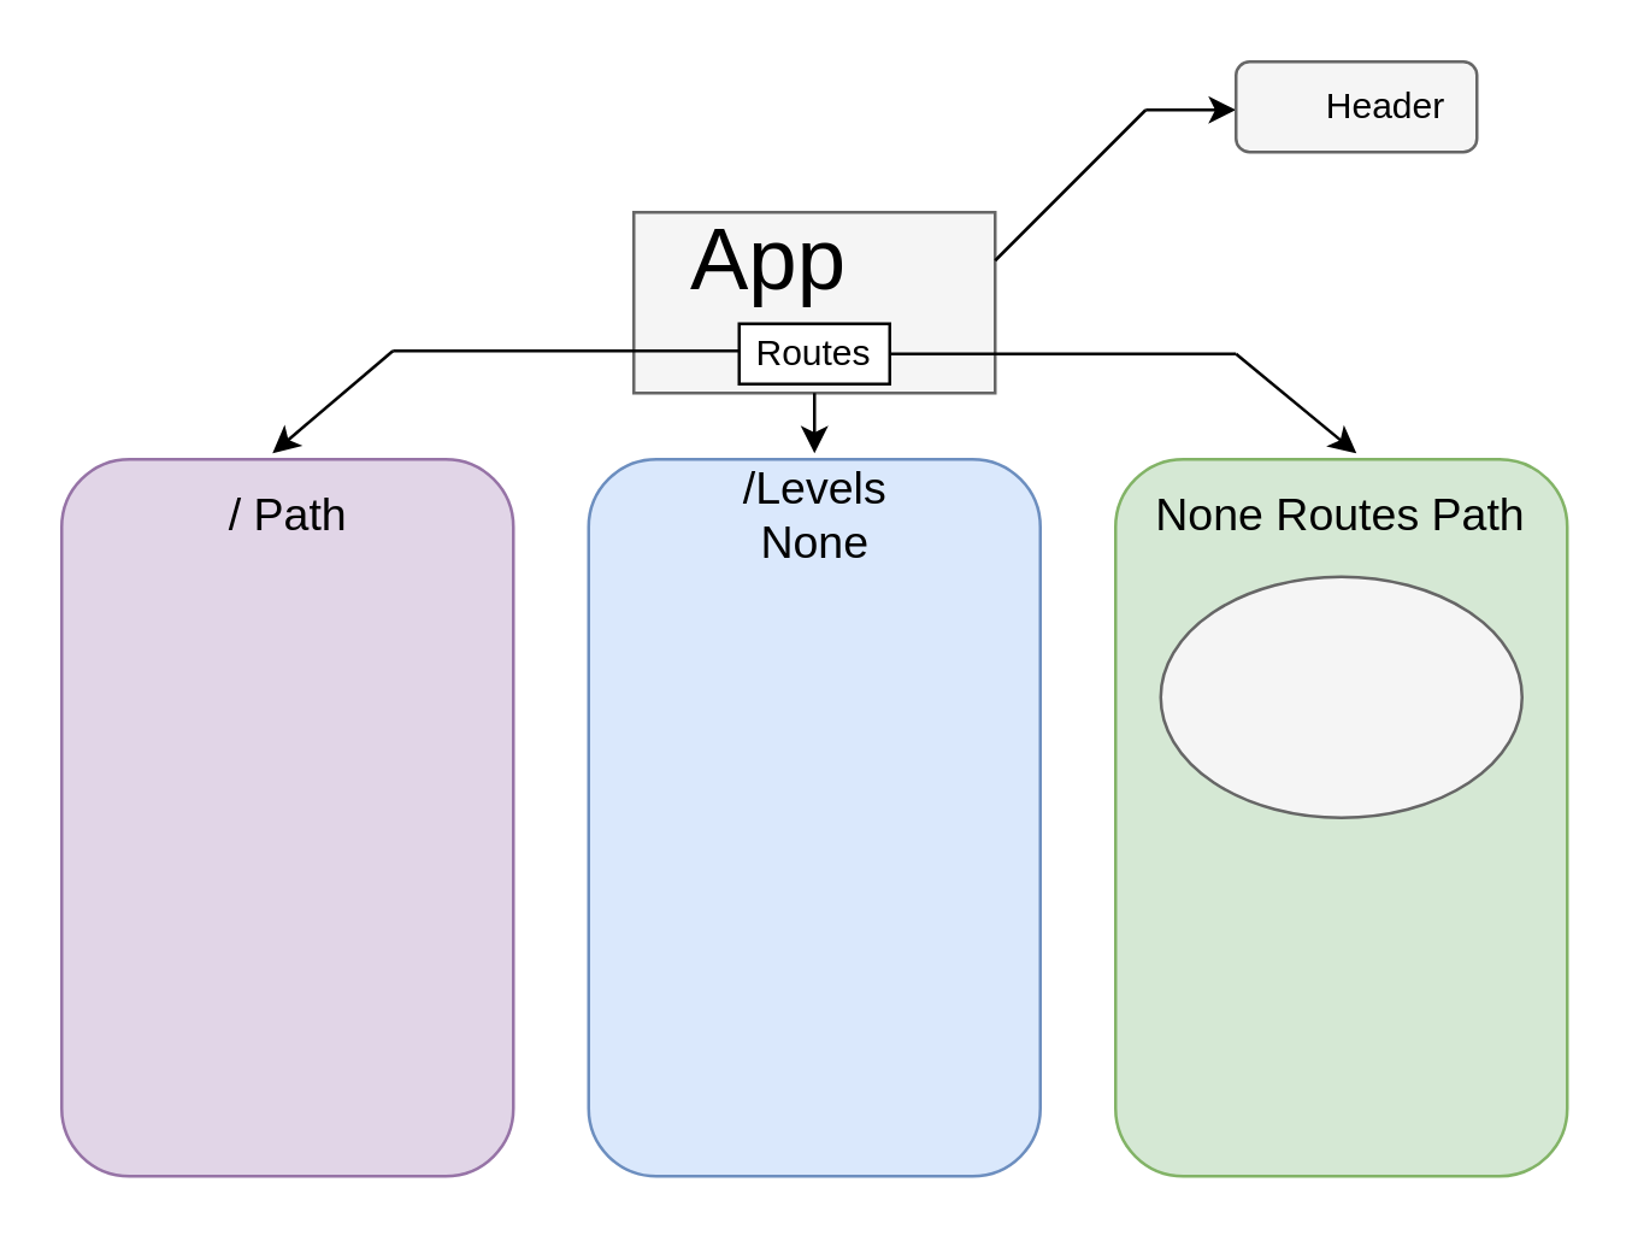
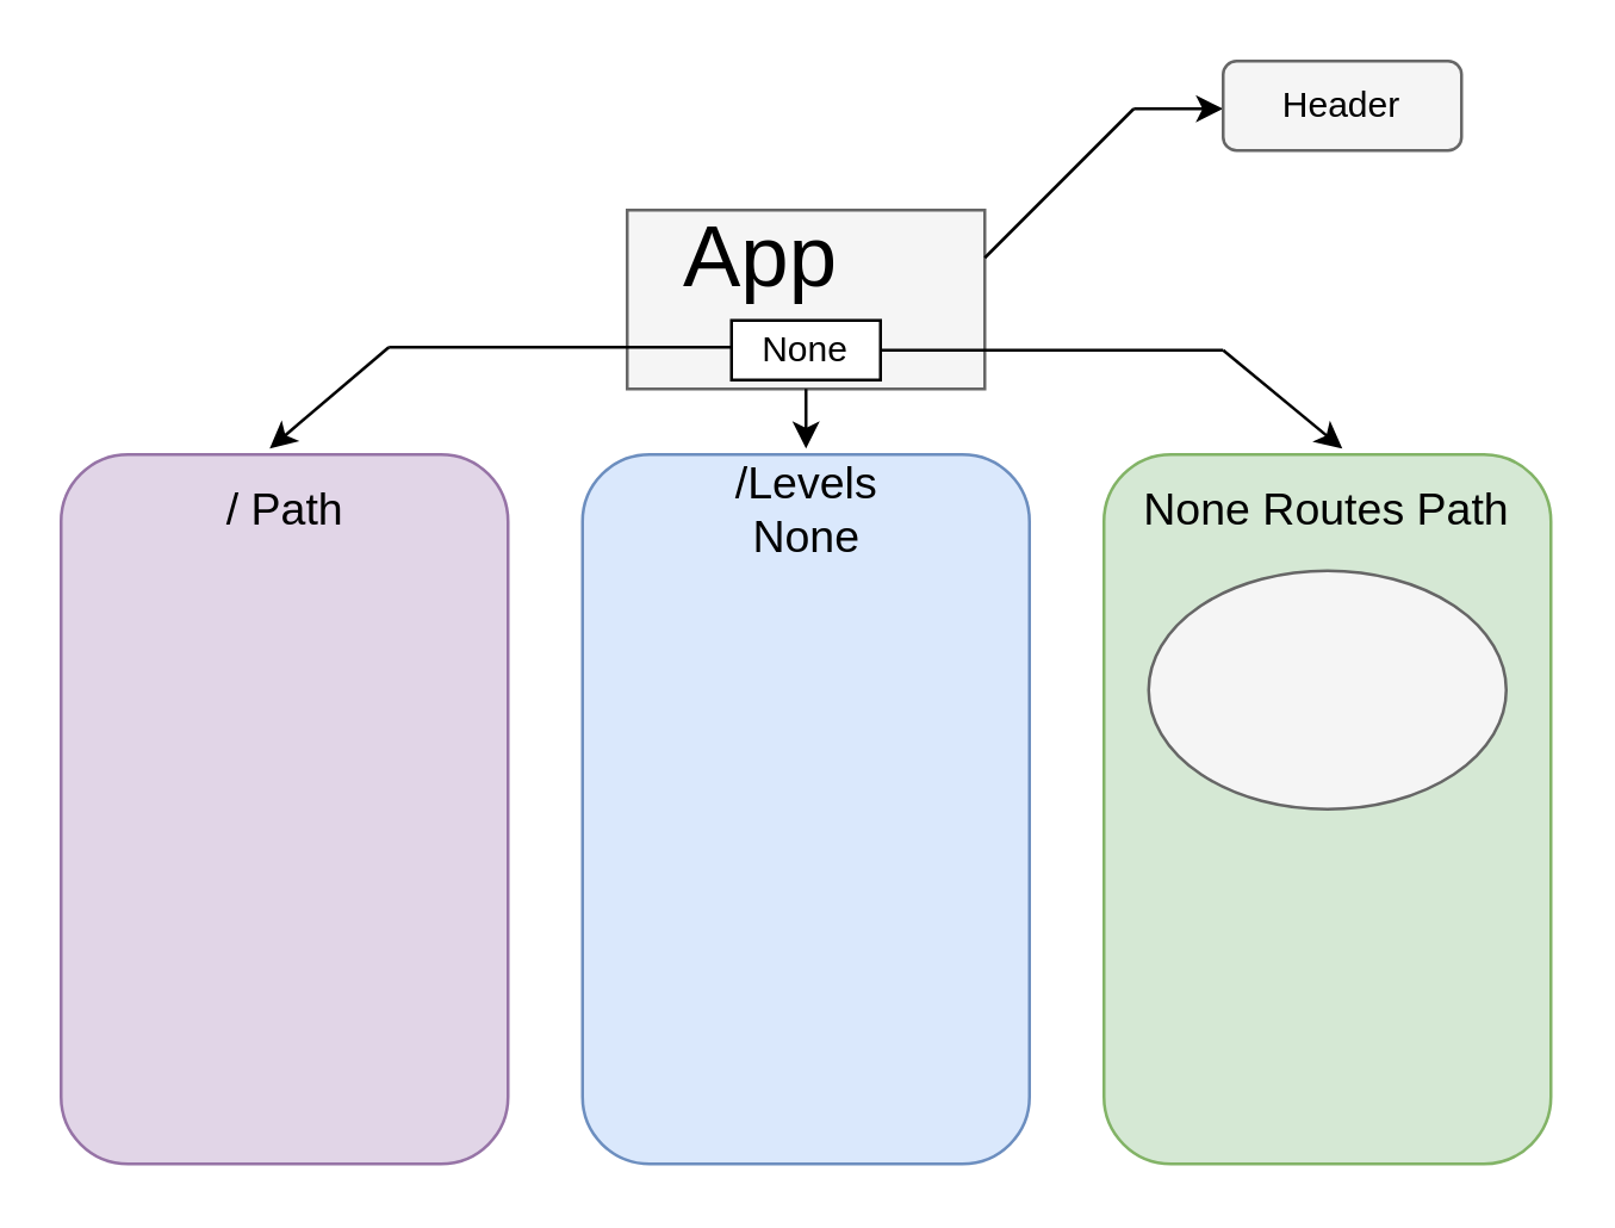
  <mxCell id="0" />
  <mxCell id="1" parent="0" />
  <mxCell id="2" value="" style="rounded=0;whiteSpace=wrap;html=1;fillColor=#f5f5f5;strokeColor=#666666;fontColor=#333333;" vertex="1" parent="1"><mxGeometry x="210" y="70" width="120" height="60" as="geometry" /></mxCell>
  <mxCell id="3" value="&lt;font style=&quot;font-size: 29px&quot;&gt;App&lt;/font&gt;" style="text;html=1;strokeColor=none;fillColor=none;align=center;verticalAlign=middle;whiteSpace=wrap;rounded=0;" vertex="1" parent="1"><mxGeometry x="235" y="76" width="40" height="20" as="geometry" /></mxCell>
  <mxCell id="4" value="" style="rounded=0;whiteSpace=wrap;html=1;" vertex="1" parent="1"><mxGeometry x="245" y="107" width="50" height="20" as="geometry" /></mxCell>
- <mxCell id="5" value="Routes" style="text;html=1;strokeColor=none;fillColor=none;align=center;verticalAlign=middle;whiteSpace=wrap;rounded=0;" vertex="1" parent="1"><mxGeometry x="250" y="107" width="40" height="20" as="geometry" /></mxCell>
+ <mxCell id="5" value="None" style="text;html=1;strokeColor=none;fillColor=none;align=center;verticalAlign=middle;whiteSpace=wrap;rounded=0;" vertex="1" parent="1"><mxGeometry x="250" y="107" width="40" height="20" as="geometry" /></mxCell>
  <mxCell id="6" value="" style="endArrow=none;html=1;" edge="1" parent="1"><mxGeometry width="50" height="50" relative="1" as="geometry"><mxPoint x="130" y="116" as="sourcePoint" /><mxPoint x="245" y="116" as="targetPoint" /></mxGeometry></mxCell>
  <mxCell id="7" value="" style="endArrow=none;html=1;" edge="1" parent="1"><mxGeometry width="50" height="50" relative="1" as="geometry"><mxPoint x="295" y="117" as="sourcePoint" /><mxPoint x="410" y="117" as="targetPoint" /></mxGeometry></mxCell>
  <mxCell id="8" value="" style="endArrow=none;html=1;" edge="1" parent="1"><mxGeometry width="50" height="50" relative="1" as="geometry"><mxPoint x="330" y="86" as="sourcePoint" /><mxPoint x="380" y="36" as="targetPoint" /></mxGeometry></mxCell>
  <mxCell id="9" value="" style="endArrow=classic;html=1;" edge="1" parent="1"><mxGeometry width="50" height="50" relative="1" as="geometry"><mxPoint x="380" y="36" as="sourcePoint" /><mxPoint x="410" y="36" as="targetPoint" /></mxGeometry></mxCell>
  <mxCell id="10" value="" style="rounded=1;whiteSpace=wrap;html=1;fillColor=#f5f5f5;strokeColor=#666666;fontColor=#333333;" vertex="1" parent="1"><mxGeometry x="410" y="20" width="80" height="30" as="geometry" /></mxCell>
- <mxCell id="11" value="Header" style="text;html=1;strokeColor=none;fillColor=none;align=center;verticalAlign=middle;whiteSpace=wrap;rounded=0;" vertex="1" parent="1"><mxGeometry x="440" y="25" width="40" height="20" as="geometry" /></mxCell>
+ <mxCell id="11" value="Header" style="text;html=1;strokeColor=none;fillColor=none;align=center;verticalAlign=middle;whiteSpace=wrap;rounded=0;" vertex="1" parent="1"><mxGeometry x="430" y="25" width="40" height="20" as="geometry" /></mxCell>
  <mxCell id="12" value="" style="endArrow=classic;html=1;" edge="1" parent="1"><mxGeometry width="50" height="50" relative="1" as="geometry"><mxPoint x="130" y="116" as="sourcePoint" /><mxPoint x="90" y="150" as="targetPoint" /></mxGeometry></mxCell>
  <mxCell id="13" value="" style="endArrow=classic;html=1;" edge="1" parent="1"><mxGeometry width="50" height="50" relative="1" as="geometry"><mxPoint x="410" y="117" as="sourcePoint" /><mxPoint x="450" y="150" as="targetPoint" /></mxGeometry></mxCell>
  <mxCell id="14" value="" style="endArrow=classic;html=1;" edge="1" parent="1"><mxGeometry width="50" height="50" relative="1" as="geometry"><mxPoint x="270" y="130" as="sourcePoint" /><mxPoint x="270" y="150" as="targetPoint" /></mxGeometry></mxCell>
  <mxCell id="15" value="" style="rounded=1;whiteSpace=wrap;html=1;fillColor=#e1d5e7;strokeColor=#9673a6;" vertex="1" parent="1"><mxGeometry x="20" y="152" width="150" height="238" as="geometry" /></mxCell>
  <mxCell id="16" value="" style="rounded=1;whiteSpace=wrap;html=1;fillColor=#dae8fc;strokeColor=#6c8ebf;" vertex="1" parent="1"><mxGeometry x="195" y="152" width="150" height="238" as="geometry" /></mxCell>
  <mxCell id="17" value="" style="rounded=1;whiteSpace=wrap;html=1;fillColor=#d5e8d4;strokeColor=#82b366;" vertex="1" parent="1"><mxGeometry x="370" y="152" width="150" height="238" as="geometry" /></mxCell>
  <mxCell id="18" value="&lt;font style=&quot;font-size: 15px&quot;&gt;/ Path&lt;/font&gt;" style="text;html=1;strokeColor=none;fillColor=none;align=center;verticalAlign=middle;whiteSpace=wrap;rounded=0;" vertex="1" parent="1"><mxGeometry x="72.5" y="160" width="45" height="20" as="geometry" /></mxCell>
  <mxCell id="19" value="&lt;font style=&quot;font-size: 15px&quot;&gt;/Levels None&lt;/font&gt;" style="text;html=1;strokeColor=none;fillColor=none;align=center;verticalAlign=middle;whiteSpace=wrap;rounded=0;" vertex="1" parent="1"><mxGeometry x="227.5" y="160" width="85" height="20" as="geometry" /></mxCell>
  <mxCell id="20" value="&lt;font style=&quot;font-size: 15px&quot;&gt;None Routes Path&lt;/font&gt;" style="text;html=1;strokeColor=none;fillColor=none;align=center;verticalAlign=middle;whiteSpace=wrap;rounded=0;" vertex="1" parent="1"><mxGeometry x="375" y="160" width="140" height="20" as="geometry" /></mxCell>
  <mxCell id="21" value="" style="ellipse;whiteSpace=wrap;html=1;fillColor=#f5f5f5;strokeColor=#666666;fontColor=#333333;" vertex="1" parent="1"><mxGeometry x="385" y="191" width="120" height="80" as="geometry" /></mxCell>
